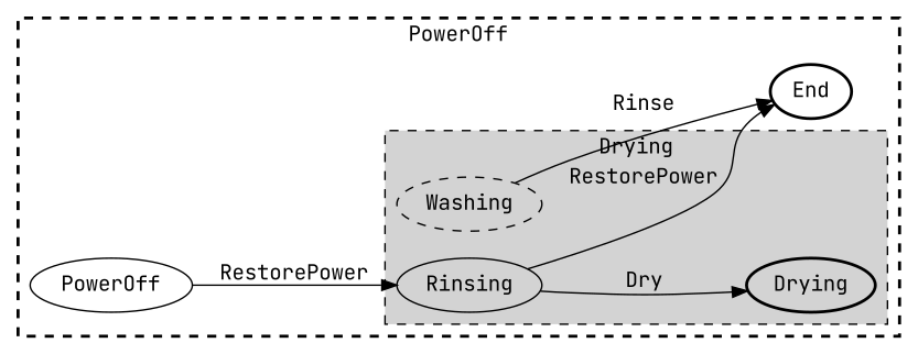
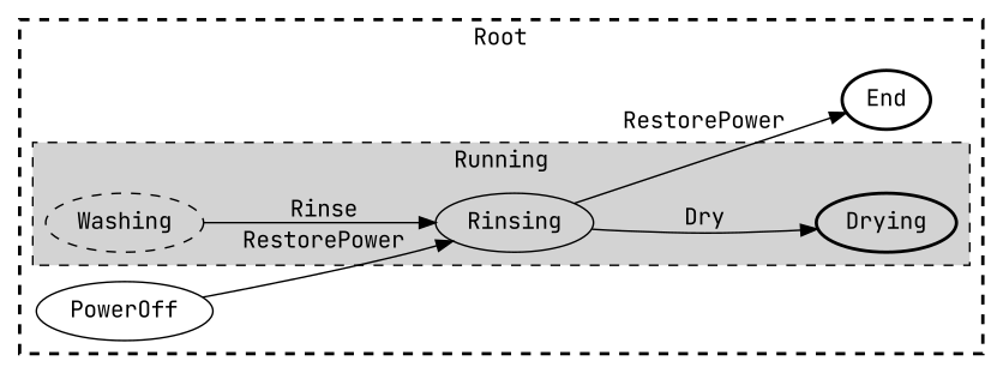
  digraph {
    compound=true
    fontname="JetBrains Mono"
    rankdir=LR
    node [fontname="JetBrains Mono"]
    edge [fontname="JetBrains Mono"]
    Washing [style=dashed]
    Rinsing
    Drying [style=bold]
    End [style=bold]
    PowerOff
    subgraph cluster_1 {
-     label=PowerOff
+     label=Root
      style="visible, dashed, bold"
      End
      PowerOff
      subgraph cluster_2 {
-       label=Drying
+       label=Running
        style="visible, dashed, filled"
        Washing
        Rinsing
        Drying
      }
    }
-   Washing -> End [label=Rinse]
+   Washing -> Rinsing [label=Rinse]
    Rinsing -> Drying [label=Dry]
    Rinsing -> End [label=RestorePower]
    PowerOff -> Rinsing [label=RestorePower]
  }
